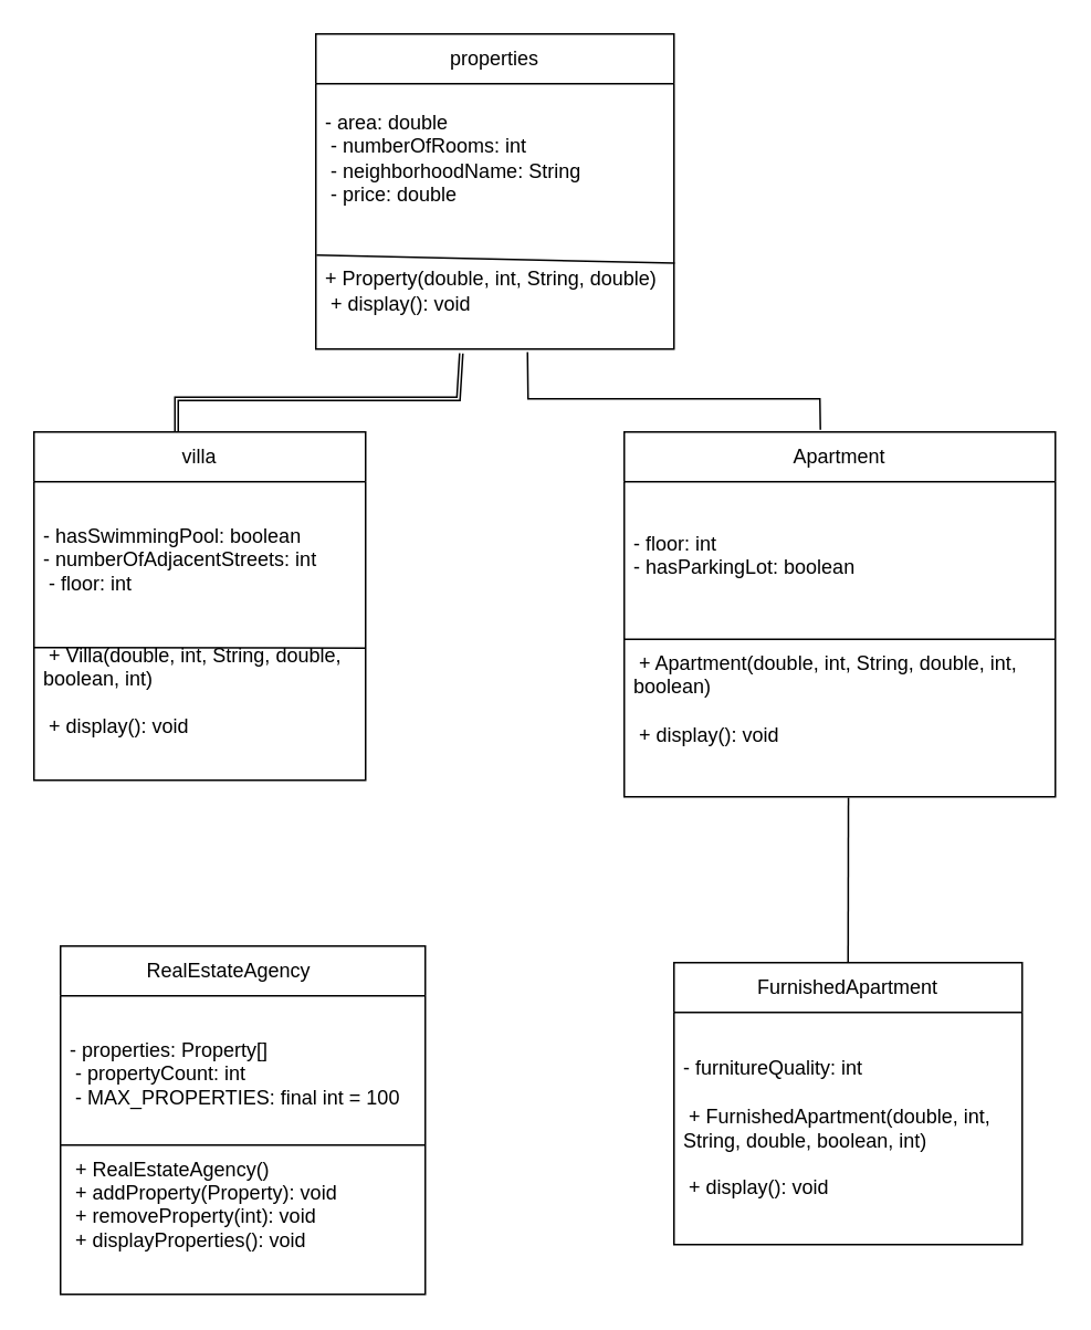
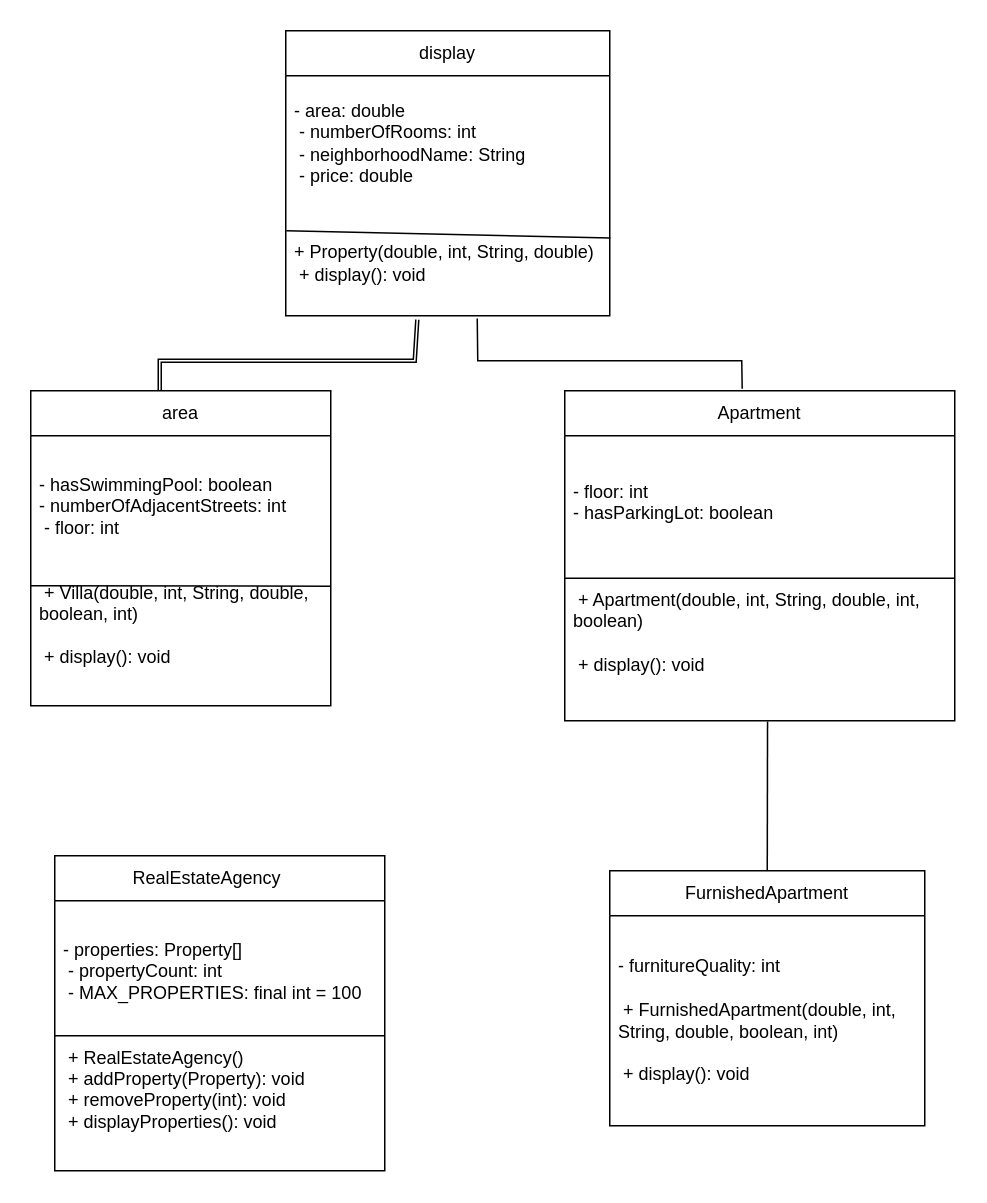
  <mxCell id="0" />
  <mxCell id="1" parent="0" />
- <mxCell id="2" value="properties" style="swimlane;fontStyle=0;childLayout=stackLayout;horizontal=1;startSize=30;horizontalStack=0;resizeParent=1;resizeParentMax=0;resizeLast=0;collapsible=1;marginBottom=0;whiteSpace=wrap;html=1;" vertex="1" parent="1"><mxGeometry x="190" y="20" width="216" height="190" as="geometry" /></mxCell>
+ <mxCell id="2" value="display" style="swimlane;fontStyle=0;childLayout=stackLayout;horizontal=1;startSize=30;horizontalStack=0;resizeParent=1;resizeParentMax=0;resizeLast=0;collapsible=1;marginBottom=0;whiteSpace=wrap;html=1;" vertex="1" parent="1"><mxGeometry x="190" y="20" width="216" height="190" as="geometry" /></mxCell>
  <mxCell id="3" value="&lt;br&gt;&lt;span class=&quot;hljs-operator&quot;&gt;-&lt;/span&gt; area: &lt;span class=&quot;hljs-keyword&quot;&gt;double&lt;/span&gt;&amp;nbsp;&lt;br&gt;&amp;nbsp;&lt;span class=&quot;hljs-operator&quot;&gt;-&lt;/span&gt; numberOfRooms: &lt;span class=&quot;hljs-type&quot;&gt;int&lt;/span&gt;&amp;nbsp;&lt;br&gt;&lt;div style=&quot;text-align: center;&quot;&gt;&lt;span style=&quot;background-color: initial;&quot;&gt;&amp;nbsp;&lt;/span&gt;&lt;span style=&quot;background-color: initial;&quot; class=&quot;hljs-operator&quot;&gt;-&lt;/span&gt;&lt;span style=&quot;background-color: initial;&quot;&gt; neighborhoodName: String&amp;nbsp;&lt;/span&gt;&lt;/div&gt;&amp;nbsp;&lt;span class=&quot;hljs-operator&quot;&gt;-&lt;/span&gt; price: &lt;span class=&quot;hljs-keyword&quot;&gt;double&lt;/span&gt;&lt;div&gt;&lt;br/&gt;&lt;/div&gt;" style="text;strokeColor=none;fillColor=none;align=left;verticalAlign=middle;spacingLeft=4;spacingRight=4;overflow=hidden;points=[[0,0.5],[1,0.5]];portConstraint=eastwest;rotatable=0;whiteSpace=wrap;html=1;" vertex="1" parent="2"><mxGeometry y="30" width="216" height="90" as="geometry" /></mxCell>
  <mxCell id="4" value="" style="endArrow=none;html=1;rounded=0;entryX=1.002;entryY=0.26;entryDx=0;entryDy=0;entryPerimeter=0;exitX=0.002;exitY=0.191;exitDx=0;exitDy=0;exitPerimeter=0;" edge="1" parent="2" source="5" target="5"><mxGeometry width="50" height="50" relative="1" as="geometry"><mxPoint x="6" y="130" as="sourcePoint" /><mxPoint x="56" y="80" as="targetPoint" /></mxGeometry></mxCell>
  <mxCell id="5" value="&lt;span class=&quot;hljs-operator&quot;&gt;+&lt;/span&gt; Property(&lt;span class=&quot;hljs-keyword&quot;&gt;double&lt;/span&gt;, &lt;span class=&quot;hljs-type&quot;&gt;int&lt;/span&gt;, String, &lt;span class=&quot;hljs-keyword&quot;&gt;double&lt;/span&gt;)&amp;nbsp;&lt;br&gt;&amp;nbsp;&lt;span class=&quot;hljs-operator&quot;&gt;+&lt;/span&gt; display(): void&amp;nbsp;&amp;nbsp;" style="text;strokeColor=none;fillColor=none;align=left;verticalAlign=middle;spacingLeft=4;spacingRight=4;overflow=hidden;points=[[0,0.5],[1,0.5]];portConstraint=eastwest;rotatable=0;whiteSpace=wrap;html=1;" vertex="1" parent="2"><mxGeometry y="120" width="216" height="70" as="geometry" /></mxCell>
- <mxCell id="6" value="villa" style="swimlane;fontStyle=0;childLayout=stackLayout;horizontal=1;startSize=30;horizontalStack=0;resizeParent=1;resizeParentMax=0;resizeLast=0;collapsible=1;marginBottom=0;whiteSpace=wrap;html=1;" vertex="1" parent="1"><mxGeometry x="20" y="260" width="200" height="210" as="geometry" /></mxCell>
+ <mxCell id="6" value="area" style="swimlane;fontStyle=0;childLayout=stackLayout;horizontal=1;startSize=30;horizontalStack=0;resizeParent=1;resizeParentMax=0;resizeLast=0;collapsible=1;marginBottom=0;whiteSpace=wrap;html=1;" vertex="1" parent="1"><mxGeometry x="20" y="260" width="200" height="210" as="geometry" /></mxCell>
  <mxCell id="7" value="" style="endArrow=none;html=1;rounded=0;entryX=1;entryY=0.557;entryDx=0;entryDy=0;entryPerimeter=0;" edge="1" parent="6" target="8"><mxGeometry width="50" height="50" relative="1" as="geometry"><mxPoint y="130" as="sourcePoint" /><mxPoint x="50" y="80" as="targetPoint" /></mxGeometry></mxCell>
  <mxCell id="8" value="&lt;span class=&quot;hljs-operator&quot;&gt;-&lt;/span&gt; hasSwimmingPool: &lt;span class=&quot;hljs-type&quot;&gt;boolean&lt;/span&gt;&amp;nbsp;&lt;br&gt;&lt;span class=&quot;hljs-operator&quot;&gt;-&lt;/span&gt; numberOfAdjacentStreets: &lt;span class=&quot;hljs-type&quot;&gt;int&lt;/span&gt;&amp;nbsp;&lt;br&gt;&amp;nbsp;&lt;span class=&quot;hljs-operator&quot;&gt;-&lt;/span&gt; floor: &lt;span class=&quot;hljs-type&quot;&gt;int&lt;/span&gt;&amp;nbsp;&lt;br&gt;&amp;nbsp;&lt;br&gt;&lt;br&gt;&amp;nbsp;&lt;span class=&quot;hljs-operator&quot;&gt;+&lt;/span&gt; Villa(&lt;span class=&quot;hljs-keyword&quot;&gt;double&lt;/span&gt;, &lt;span class=&quot;hljs-type&quot;&gt;int&lt;/span&gt;, String, &lt;span class=&quot;hljs-keyword&quot;&gt;double&lt;/span&gt;, &lt;span class=&quot;hljs-type&quot;&gt;boolean&lt;/span&gt;, &lt;span class=&quot;hljs-type&quot;&gt;int&lt;/span&gt;)&amp;nbsp;&lt;div&gt;&lt;br&gt;&amp;nbsp;&lt;span class=&quot;hljs-operator&quot;&gt;+&lt;/span&gt; display(): void&amp;nbsp;&lt;/div&gt;" style="text;strokeColor=none;fillColor=none;align=left;verticalAlign=middle;spacingLeft=4;spacingRight=4;overflow=hidden;points=[[0,0.5],[1,0.5]];portConstraint=eastwest;rotatable=0;whiteSpace=wrap;html=1;" vertex="1" parent="6"><mxGeometry y="30" width="200" height="180" as="geometry" /></mxCell>
  <mxCell id="9" value="FurnishedApartment" style="swimlane;fontStyle=0;childLayout=stackLayout;horizontal=1;startSize=30;horizontalStack=0;resizeParent=1;resizeParentMax=0;resizeLast=0;collapsible=1;marginBottom=0;whiteSpace=wrap;html=1;" vertex="1" parent="1"><mxGeometry x="406" y="580" width="210" height="170" as="geometry" /></mxCell>
  <mxCell id="10" value="&lt;br&gt;&lt;span class=&quot;hljs-operator&quot;&gt;-&lt;/span&gt; furnitureQuality: &lt;span class=&quot;hljs-type&quot;&gt;int&lt;/span&gt;&amp;nbsp;&lt;br&gt;&lt;br&gt;&amp;nbsp;&lt;span class=&quot;hljs-operator&quot;&gt;+&lt;/span&gt; FurnishedApartment(&lt;span class=&quot;hljs-keyword&quot;&gt;double&lt;/span&gt;, &lt;span class=&quot;hljs-type&quot;&gt;int&lt;/span&gt;, String, &lt;span class=&quot;hljs-keyword&quot;&gt;double&lt;/span&gt;, &lt;span class=&quot;hljs-type&quot;&gt;boolean&lt;/span&gt;, &lt;span class=&quot;hljs-type&quot;&gt;int&lt;/span&gt;)&amp;nbsp;&lt;div&gt;&lt;br&gt;&amp;nbsp;&lt;span class=&quot;hljs-operator&quot;&gt;+&lt;/span&gt; display(): void &lt;br&gt;&lt;br&gt;&lt;/div&gt;" style="text;strokeColor=none;fillColor=none;align=left;verticalAlign=middle;spacingLeft=4;spacingRight=4;overflow=hidden;points=[[0,0.5],[1,0.5]];portConstraint=eastwest;rotatable=0;whiteSpace=wrap;html=1;" vertex="1" parent="9"><mxGeometry y="30" width="210" height="140" as="geometry" /></mxCell>
  <mxCell id="11" value="Apartment" style="swimlane;fontStyle=0;childLayout=stackLayout;horizontal=1;startSize=30;horizontalStack=0;resizeParent=1;resizeParentMax=0;resizeLast=0;collapsible=1;marginBottom=0;whiteSpace=wrap;html=1;" vertex="1" parent="1"><mxGeometry x="376" y="260" width="260" height="220" as="geometry" /></mxCell>
  <mxCell id="12" value="" style="endArrow=none;html=1;rounded=0;entryX=1;entryY=0.5;entryDx=0;entryDy=0;exitX=0;exitY=0.5;exitDx=0;exitDy=0;" edge="1" parent="11" source="13" target="13"><mxGeometry width="50" height="50" relative="1" as="geometry"><mxPoint x="67" y="135" as="sourcePoint" /><mxPoint x="117" y="85" as="targetPoint" /></mxGeometry></mxCell>
  <mxCell id="13" value="&lt;span class=&quot;hljs-operator&quot;&gt;-&lt;/span&gt; floor: &lt;span class=&quot;hljs-type&quot;&gt;int&lt;/span&gt;&amp;nbsp;&lt;br&gt;&lt;span class=&quot;hljs-operator&quot;&gt;-&lt;/span&gt; hasParkingLot: &lt;span class=&quot;hljs-type&quot;&gt;boolean&lt;/span&gt;&amp;nbsp;&lt;br&gt;&lt;br&gt;&lt;br&gt;&lt;br&gt;&amp;nbsp;&lt;span class=&quot;hljs-operator&quot;&gt;+&lt;/span&gt; Apartment(&lt;span class=&quot;hljs-keyword&quot;&gt;double&lt;/span&gt;, &lt;span class=&quot;hljs-type&quot;&gt;int&lt;/span&gt;, String, &lt;span class=&quot;hljs-keyword&quot;&gt;double&lt;/span&gt;, &lt;span class=&quot;hljs-type&quot;&gt;int&lt;/span&gt;, &lt;span class=&quot;hljs-type&quot;&gt;boolean&lt;/span&gt;)&amp;nbsp;&lt;div&gt;&lt;br&gt;&amp;nbsp;&lt;span class=&quot;hljs-operator&quot;&gt;+&lt;/span&gt; display(): void&amp;nbsp;&lt;/div&gt;" style="text;strokeColor=none;fillColor=none;align=left;verticalAlign=middle;spacingLeft=4;spacingRight=4;overflow=hidden;points=[[0,0.5],[1,0.5]];portConstraint=eastwest;rotatable=0;whiteSpace=wrap;html=1;" vertex="1" parent="11"><mxGeometry y="30" width="260" height="190" as="geometry" /></mxCell>
  <mxCell id="14" value="" style="shape=link;html=1;rounded=0;entryX=0.406;entryY=1.037;entryDx=0;entryDy=0;entryPerimeter=0;width=2;" edge="1" parent="1" target="5"><mxGeometry width="100" relative="1" as="geometry"><mxPoint x="106" y="260" as="sourcePoint" /><mxPoint x="106" y="200" as="targetPoint" /><Array as="points"><mxPoint x="106" y="240" /><mxPoint x="276" y="240" /></Array></mxGeometry></mxCell>
  <mxCell id="15" value="" style="shape=link;html=1;rounded=0;entryX=0.455;entryY=-0.006;entryDx=0;entryDy=0;entryPerimeter=0;width=0;exitX=0.591;exitY=1.026;exitDx=0;exitDy=0;exitPerimeter=0;" edge="1" parent="1" source="5" target="11"><mxGeometry width="100" relative="1" as="geometry"><mxPoint x="306" y="260" as="sourcePoint" /><mxPoint x="478" y="213" as="targetPoint" /><Array as="points"><mxPoint x="318" y="240" /><mxPoint x="494" y="240" /></Array></mxGeometry></mxCell>
  <mxCell id="16" value="" style="endArrow=none;html=1;rounded=0;exitX=0.5;exitY=0;exitDx=0;exitDy=0;entryX=0.52;entryY=1.003;entryDx=0;entryDy=0;entryPerimeter=0;" edge="1" parent="1" source="9" target="13"><mxGeometry width="50" height="50" relative="1" as="geometry"><mxPoint x="466" y="530" as="sourcePoint" /><mxPoint x="516" y="480" as="targetPoint" /></mxGeometry></mxCell>
  <mxCell id="17" value="RealEstateAgency&amp;nbsp; &amp;nbsp; &amp;nbsp;" style="swimlane;fontStyle=0;childLayout=stackLayout;horizontal=1;startSize=30;horizontalStack=0;resizeParent=1;resizeParentMax=0;resizeLast=0;collapsible=1;marginBottom=0;whiteSpace=wrap;html=1;" vertex="1" parent="1"><mxGeometry x="36" y="570" width="220" height="210" as="geometry" /></mxCell>
  <mxCell id="18" value="&lt;span class=&quot;hljs-operator&quot;&gt;-&lt;/span&gt; properties: Property[]&lt;br&gt;&amp;nbsp;&lt;span class=&quot;hljs-operator&quot;&gt;-&lt;/span&gt; propertyCount: &lt;span class=&quot;hljs-type&quot;&gt;int&lt;/span&gt;&amp;nbsp;&lt;br&gt;&amp;nbsp;&lt;span class=&quot;hljs-operator&quot;&gt;-&lt;/span&gt; MAX_PROPERTIES: &lt;span class=&quot;hljs-keyword&quot;&gt;final&lt;/span&gt; &lt;span class=&quot;hljs-type&quot;&gt;int&lt;/span&gt; &lt;span class=&quot;hljs-operator&quot;&gt;=&lt;/span&gt; &lt;span class=&quot;hljs-number&quot;&gt;100&lt;/span&gt;&amp;nbsp;&lt;div&gt;&lt;br&gt;&lt;br&gt;&amp;nbsp;&lt;span class=&quot;hljs-operator&quot;&gt;+&lt;/span&gt; RealEstateAgency()&amp;nbsp;&lt;br&gt;&amp;nbsp;&lt;span class=&quot;hljs-operator&quot;&gt;+&lt;/span&gt; addProperty(Property): void&amp;nbsp;&lt;br&gt;&amp;nbsp;&lt;span class=&quot;hljs-operator&quot;&gt;+&lt;/span&gt; removeProperty(&lt;span class=&quot;hljs-type&quot;&gt;int&lt;/span&gt;): void&amp;nbsp;&lt;br&gt;&amp;nbsp;&lt;span class=&quot;hljs-operator&quot;&gt;+&lt;/span&gt; displayProperties(): void&amp;nbsp;&lt;/div&gt;" style="text;strokeColor=none;fillColor=none;align=left;verticalAlign=middle;spacingLeft=4;spacingRight=4;overflow=hidden;points=[[0,0.5],[1,0.5]];portConstraint=eastwest;rotatable=0;whiteSpace=wrap;html=1;" vertex="1" parent="17"><mxGeometry y="30" width="220" height="180" as="geometry" /></mxCell>
  <mxCell id="19" value="" style="endArrow=none;html=1;rounded=0;exitX=0;exitY=0.5;exitDx=0;exitDy=0;entryX=1;entryY=0.5;entryDx=0;entryDy=0;" edge="1" parent="17" source="18" target="18"><mxGeometry width="50" height="50" relative="1" as="geometry"><mxPoint x="50" y="90" as="sourcePoint" /><mxPoint x="100" y="40" as="targetPoint" /></mxGeometry></mxCell>
